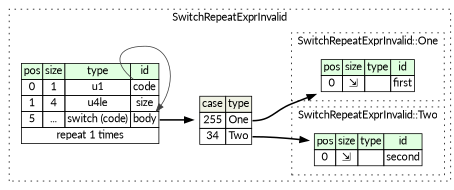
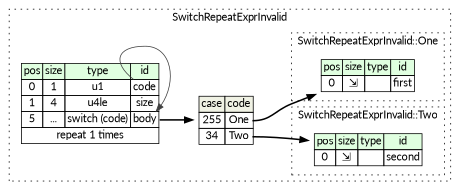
  digraph {
    rankdir=LR
    fontname=Lato
    node [shape=plaintext fontname=Lato]
    edge [fontname=Lato style=bold]
    n1 [label=<<TABLE BORDER="0" CELLBORDER="1" CELLSPACING="0"> 				<TR><TD BGCOLOR="#E0FFE0">pos</TD><TD BGCOLOR="#E0FFE0">size</TD><TD BGCOLOR="#E0FFE0">type</TD><TD BGCOLOR="#E0FFE0">id</TD></TR> 				<TR><TD PORT="first_pos">0</TD><TD PORT="first_size">⇲</TD><TD></TD><TD PORT="first_type">first</TD></TR> 			</TABLE>>]
    n2 [label=<<TABLE BORDER="0" CELLBORDER="1" CELLSPACING="0"> 				<TR><TD BGCOLOR="#E0FFE0">pos</TD><TD BGCOLOR="#E0FFE0">size</TD><TD BGCOLOR="#E0FFE0">type</TD><TD BGCOLOR="#E0FFE0">id</TD></TR> 				<TR><TD PORT="second_pos">0</TD><TD PORT="second_size">⇲</TD><TD></TD><TD PORT="second_type">second</TD></TR> 			</TABLE>>]
    n3 [label=<<TABLE BORDER="0" CELLBORDER="1" CELLSPACING="0"> 			<TR><TD BGCOLOR="#E0FFE0">pos</TD><TD BGCOLOR="#E0FFE0">size</TD><TD BGCOLOR="#E0FFE0">type</TD><TD BGCOLOR="#E0FFE0">id</TD></TR> 			<TR><TD PORT="code_pos">0</TD><TD PORT="code_size">1</TD><TD>u1</TD><TD PORT="code_type">code</TD></TR> 			<TR><TD PORT="size_pos">1</TD><TD PORT="size_size">4</TD><TD>u4le</TD><TD PORT="size_type">size</TD></TR> 			<TR><TD PORT="body_pos">5</TD><TD PORT="body_size">...</TD><TD>switch (code)</TD><TD PORT="body_type">body</TD></TR> 			<TR><TD COLSPAN="4" PORT="body__repeat">repeat 1 times</TD></TR> 		</TABLE>>]
-   n4 [label=<<TABLE BORDER="0" CELLBORDER="1" CELLSPACING="0"> 	<TR><TD BGCOLOR="#F0F2E4">case</TD><TD BGCOLOR="#F0F2E4">type</TD></TR> 	<TR><TD>255</TD><TD PORT="case0">One</TD></TR> 	<TR><TD>34</TD><TD PORT="case1">Two</TD></TR> </TABLE>>]
+   n4 [label=<<TABLE BORDER="0" CELLBORDER="1" CELLSPACING="0"> 	<TR><TD BGCOLOR="#F0F2E4">case</TD><TD BGCOLOR="#F0F2E4">code</TD></TR> 	<TR><TD>255</TD><TD PORT="case0">One</TD></TR> 	<TR><TD>34</TD><TD PORT="case1">Two</TD></TR> </TABLE>>]
    subgraph cluster_1 {
      label=SwitchRepeatExprInvalid
      style=dotted
      n3
      n4
      subgraph cluster_2 {
        label="SwitchRepeatExprInvalid::One"
        style=dotted
        n1
      }
      subgraph cluster_3 {
        label="SwitchRepeatExprInvalid::Two"
        style=dotted
        n2
      }
    }
    n3 -> n3 [color="#404040" headport=body_type tailport=code_type style=""]
    n3 -> n4 [tailport=body_type]
    n4 -> n1 [tailport=case0]
    n4 -> n2 [tailport=case1]
  }
